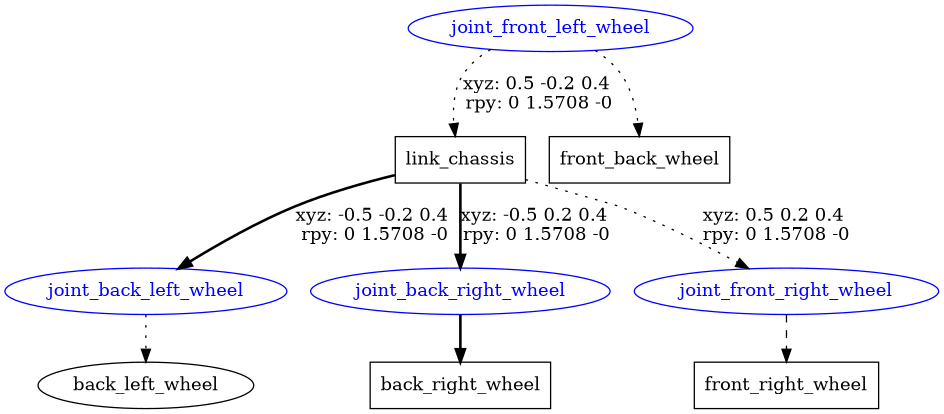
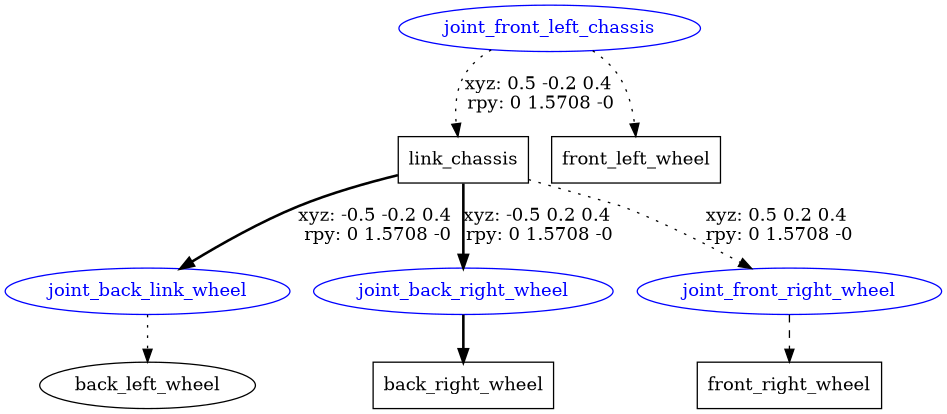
  digraph {
    node [shape=ellipse]
    edge [style=dotted]
    n1 [label=link_chassis shape=box]
-   joint_back_left_wheel [color=blue fontcolor=blue]
+   joint_back_left_wheel [color=blue fontcolor=blue label=joint_back_link_wheel]
    joint_back_right_wheel [color=blue fontcolor=blue]
    joint_front_right_wheel [color=blue fontcolor=blue]
    n5 [label=back_left_wheel]
    n6 [label=back_right_wheel shape=box]
-   joint_front_left_wheel [color=blue fontcolor=blue]
-   n8 [label=front_back_wheel shape=box]
+   joint_front_left_wheel [color=blue fontcolor=blue label=joint_front_left_chassis]
+   n8 [label=front_left_wheel shape=box]
    n9 [label=front_right_wheel shape=box]
    n1 -> joint_back_left_wheel [label="xyz: -0.5 -0.2 0.4 \nrpy: 0 1.5708 -0" style=bold]
    n1 -> joint_back_right_wheel [label="xyz: -0.5 0.2 0.4 \nrpy: 0 1.5708 -0" style=bold]
    n1 -> joint_front_right_wheel [label="xyz: 0.5 0.2 0.4 \nrpy: 0 1.5708 -0"]
    joint_back_left_wheel -> n5
    joint_back_right_wheel -> n6 [style=bold]
    joint_front_right_wheel -> n9 [style=dashed]
    joint_front_left_wheel -> n1 [label="xyz: 0.5 -0.2 0.4 \nrpy: 0 1.5708 -0"]
    joint_front_left_wheel -> n8
  }
